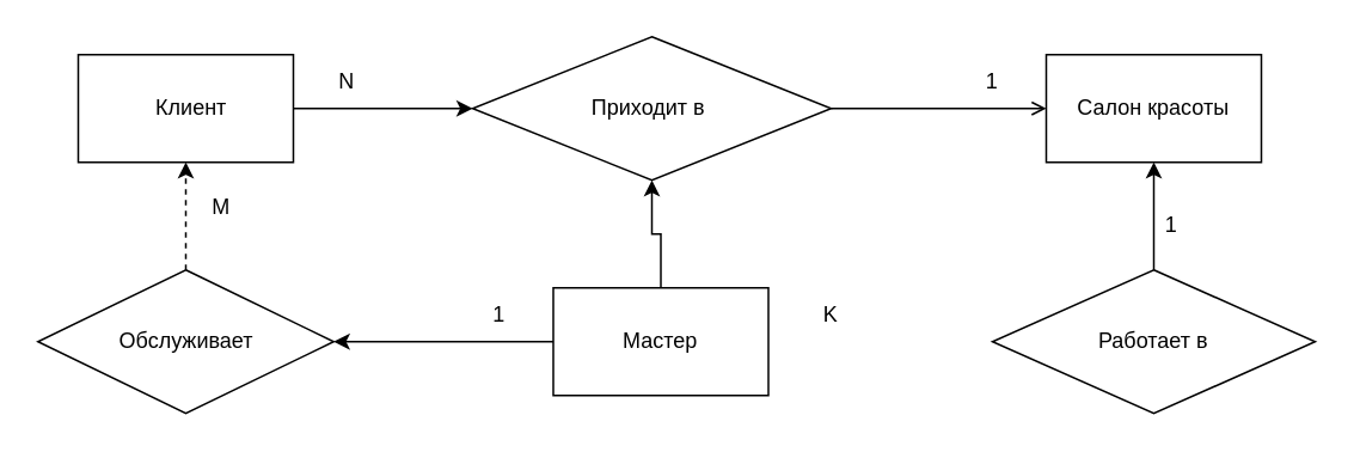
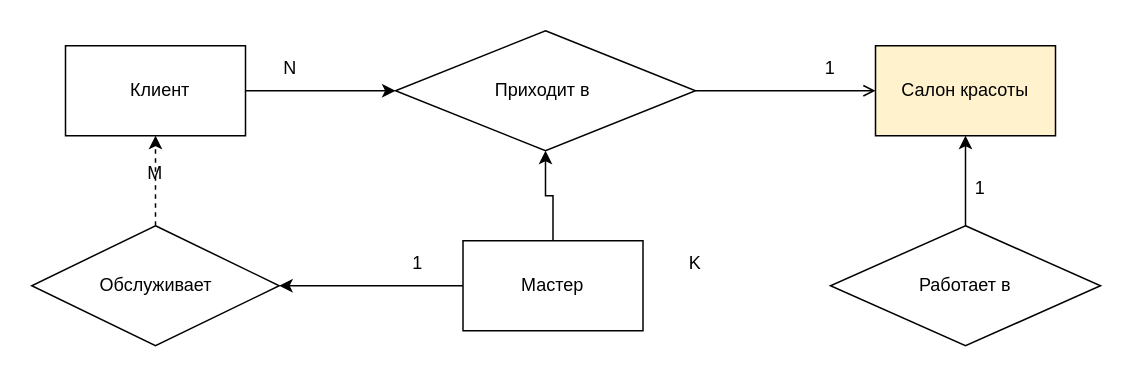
  <mxCell id="0" />
  <mxCell id="1" parent="0" />
  <mxCell id="2" value="" style="edgeStyle=orthogonalEdgeStyle;rounded=0;orthogonalLoop=1;jettySize=auto;html=1;" edge="1" parent="1" source="3" target="5"><mxGeometry relative="1" as="geometry" /></mxCell>
  <mxCell id="3" value="&amp;nbsp; Клиент" style="rounded=0;whiteSpace=wrap;html=1;" vertex="1" parent="1"><mxGeometry x="43" y="30" width="120" height="60" as="geometry" /></mxCell>
  <mxCell id="4" value="" style="edgeStyle=orthogonalEdgeStyle;rounded=0;orthogonalLoop=1;jettySize=auto;html=1;endArrow=open;" edge="1" parent="1" source="5" target="6"><mxGeometry relative="1" as="geometry" /></mxCell>
  <mxCell id="5" value="Приходит в&amp;nbsp;" style="rhombus;whiteSpace=wrap;html=1;rounded=0;" vertex="1" parent="1"><mxGeometry x="263" y="20" width="200" height="80" as="geometry" /></mxCell>
- <mxCell id="6" value="Салон красоты" style="whiteSpace=wrap;html=1;rounded=0;" vertex="1" parent="1"><mxGeometry x="583" y="30" width="120" height="60" as="geometry" /></mxCell>
+ <mxCell id="6" value="Салон красоты" style="whiteSpace=wrap;html=1;rounded=0;fillColor=#fff2cc;" vertex="1" parent="1"><mxGeometry x="583" y="30" width="120" height="60" as="geometry" /></mxCell>
  <mxCell id="7" value="N" style="text;html=1;align=center;verticalAlign=middle;whiteSpace=wrap;rounded=0;" vertex="1" parent="1"><mxGeometry x="163" y="30" width="60" height="30" as="geometry" /></mxCell>
  <mxCell id="8" value="1" style="text;html=1;align=center;verticalAlign=middle;whiteSpace=wrap;rounded=0;" vertex="1" parent="1"><mxGeometry x="523" y="30" width="60" height="30" as="geometry" /></mxCell>
  <mxCell id="9" style="edgeStyle=orthogonalEdgeStyle;rounded=0;orthogonalLoop=1;jettySize=auto;html=1;entryX=0.5;entryY=1;entryDx=0;entryDy=0;" edge="1" parent="1" source="10" target="6"><mxGeometry relative="1" as="geometry" /></mxCell>
  <mxCell id="10" value="Работает в" style="rhombus;whiteSpace=wrap;html=1;" vertex="1" parent="1"><mxGeometry x="553" y="150" width="180" height="80" as="geometry" /></mxCell>
  <mxCell id="11" style="edgeStyle=orthogonalEdgeStyle;rounded=0;orthogonalLoop=1;jettySize=auto;html=1;" edge="1" parent="1" source="13" target="5"><mxGeometry relative="1" as="geometry" /></mxCell>
  <mxCell id="12" value="" style="edgeStyle=orthogonalEdgeStyle;rounded=0;orthogonalLoop=1;jettySize=auto;html=1;" edge="1" parent="1" source="13" target="17"><mxGeometry relative="1" as="geometry" /></mxCell>
  <mxCell id="13" value="Мастер" style="rounded=0;whiteSpace=wrap;html=1;" vertex="1" parent="1"><mxGeometry x="308" y="160" width="120" height="60" as="geometry" /></mxCell>
  <mxCell id="14" value="1" style="text;html=1;align=center;verticalAlign=middle;whiteSpace=wrap;rounded=0;" vertex="1" parent="1"><mxGeometry x="623" y="110" width="60" height="30" as="geometry" /></mxCell>
  <mxCell id="15" value="K" style="text;html=1;align=center;verticalAlign=middle;whiteSpace=wrap;rounded=0;" vertex="1" parent="1"><mxGeometry x="433" y="160" width="60" height="30" as="geometry" /></mxCell>
  <mxCell id="16" style="edgeStyle=orthogonalEdgeStyle;rounded=0;orthogonalLoop=1;jettySize=auto;html=1;exitX=0.5;exitY=0;exitDx=0;exitDy=0;entryX=0.5;entryY=1;entryDx=0;entryDy=0;dashed=1;" edge="1" parent="1" source="17" target="3"><mxGeometry relative="1" as="geometry" /></mxCell>
  <mxCell id="17" value="Обслуживает" style="rhombus;whiteSpace=wrap;html=1;rounded=0;" vertex="1" parent="1"><mxGeometry x="20.5" y="150" width="165" height="80" as="geometry" /></mxCell>
  <mxCell id="18" value="1" style="text;html=1;align=center;verticalAlign=middle;whiteSpace=wrap;rounded=0;" vertex="1" parent="1"><mxGeometry x="248" y="160" width="60" height="30" as="geometry" /></mxCell>
- <mxCell id="19" value="M" style="text;html=1;align=center;verticalAlign=middle;whiteSpace=wrap;rounded=0;" vertex="1" parent="1"><mxGeometry x="93" y="100" width="60" height="30" as="geometry" /></mxCell>
+ <mxCell id="19" value="M" style="text;html=1;align=center;verticalAlign=middle;whiteSpace=wrap;rounded=0;" vertex="1" parent="1"><mxGeometry x="73" y="100" width="60" height="30" as="geometry" /></mxCell>
